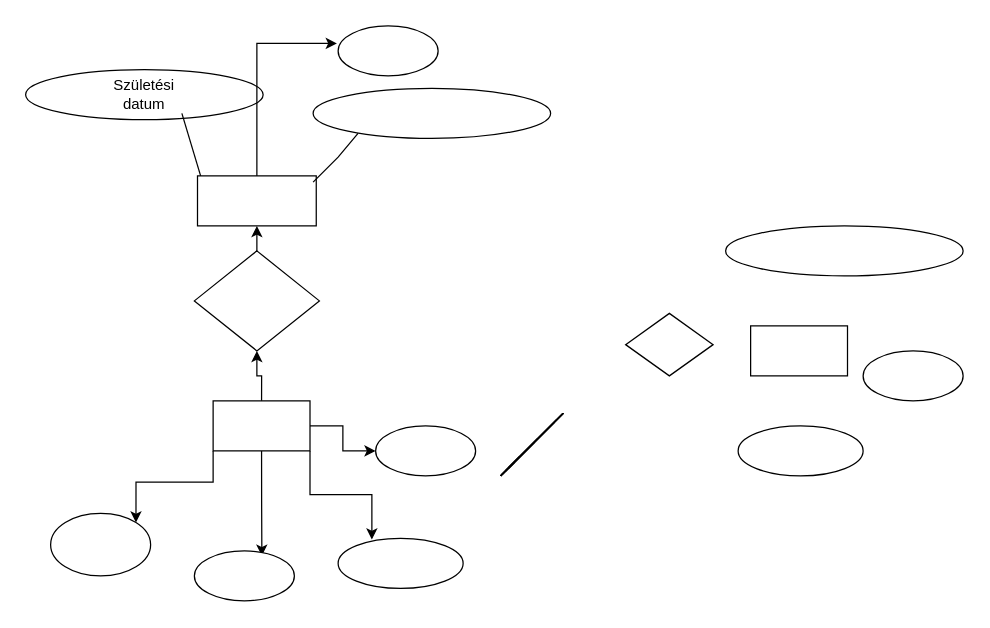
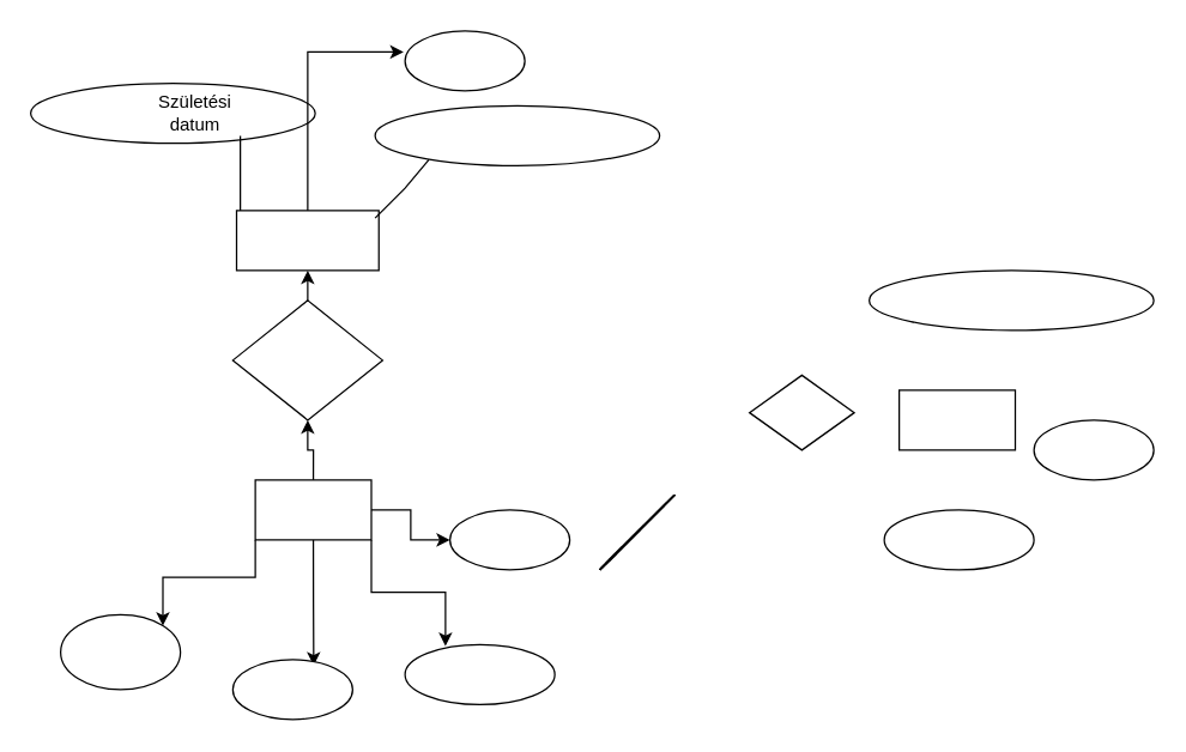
  <mxCell id="0" />
  <mxCell id="1" parent="0" />
  <mxCell id="2" value="" style="ellipse;whiteSpace=wrap;html=1;" vertex="1" parent="1"><mxGeometry x="20" y="55" width="190" height="40" as="geometry" /></mxCell>
- <mxCell id="3" value="Születési datum" style="text;html=1;strokeColor=none;fillColor=none;align=center;verticalAlign=middle;whiteSpace=wrap;rounded=0;" vertex="1" parent="1"><mxGeometry x="85" y="60" width="60" height="30" as="geometry" /></mxCell>
+ <mxCell id="3" value="Születési datum" style="text;html=1;strokeColor=none;fillColor=none;align=center;verticalAlign=middle;whiteSpace=wrap;rounded=0;" vertex="1" parent="1"><mxGeometry x="100" y="60" width="60" height="30" as="geometry" /></mxCell>
  <mxCell id="4" value="" style="ellipse;whiteSpace=wrap;html=1;" vertex="1" parent="1"><mxGeometry x="270" y="20" width="80" height="40" as="geometry" /></mxCell>
  <mxCell id="5" value="" style="ellipse;whiteSpace=wrap;html=1;" vertex="1" parent="1"><mxGeometry x="250" y="70" width="190" height="40" as="geometry" /></mxCell>
  <mxCell id="6" style="edgeStyle=orthogonalEdgeStyle;rounded=0;orthogonalLoop=1;jettySize=auto;html=1;exitX=0.5;exitY=0;exitDx=0;exitDy=0;entryX=-0.012;entryY=0.35;entryDx=0;entryDy=0;entryPerimeter=0;" edge="1" parent="1" source="7" target="4"><mxGeometry relative="1" as="geometry" /></mxCell>
  <mxCell id="7" value="" style="rounded=0;whiteSpace=wrap;html=1;" vertex="1" parent="1"><mxGeometry x="157.5" y="140" width="95" height="40" as="geometry" /></mxCell>
  <mxCell id="8" style="edgeStyle=orthogonalEdgeStyle;rounded=0;orthogonalLoop=1;jettySize=auto;html=1;exitX=0.5;exitY=0;exitDx=0;exitDy=0;entryX=0.5;entryY=1;entryDx=0;entryDy=0;" edge="1" parent="1" source="9" target="7"><mxGeometry relative="1" as="geometry" /></mxCell>
  <mxCell id="9" value="" style="rhombus;whiteSpace=wrap;html=1;" vertex="1" parent="1"><mxGeometry x="155" y="200" width="100" height="80" as="geometry" /></mxCell>
  <mxCell id="10" style="edgeStyle=orthogonalEdgeStyle;rounded=0;orthogonalLoop=1;jettySize=auto;html=1;exitX=0.5;exitY=0;exitDx=0;exitDy=0;entryX=0.5;entryY=1;entryDx=0;entryDy=0;" edge="1" parent="1" source="15" target="9"><mxGeometry relative="1" as="geometry" /></mxCell>
  <mxCell id="11" style="edgeStyle=orthogonalEdgeStyle;rounded=0;orthogonalLoop=1;jettySize=auto;html=1;exitX=0;exitY=1;exitDx=0;exitDy=0;entryX=1;entryY=0;entryDx=0;entryDy=0;" edge="1" parent="1" source="15" target="17"><mxGeometry relative="1" as="geometry" /></mxCell>
  <mxCell id="12" style="edgeStyle=orthogonalEdgeStyle;rounded=0;orthogonalLoop=1;jettySize=auto;html=1;exitX=0.5;exitY=1;exitDx=0;exitDy=0;entryX=0.675;entryY=0.1;entryDx=0;entryDy=0;entryPerimeter=0;" edge="1" parent="1" source="15" target="18"><mxGeometry relative="1" as="geometry" /></mxCell>
  <mxCell id="13" style="edgeStyle=orthogonalEdgeStyle;rounded=0;orthogonalLoop=1;jettySize=auto;html=1;exitX=1;exitY=1;exitDx=0;exitDy=0;entryX=0.27;entryY=0.025;entryDx=0;entryDy=0;entryPerimeter=0;" edge="1" parent="1" source="15" target="19"><mxGeometry relative="1" as="geometry" /></mxCell>
  <mxCell id="14" style="edgeStyle=orthogonalEdgeStyle;rounded=0;orthogonalLoop=1;jettySize=auto;html=1;exitX=1;exitY=0.5;exitDx=0;exitDy=0;" edge="1" parent="1" source="15" target="16"><mxGeometry relative="1" as="geometry" /></mxCell>
  <mxCell id="15" value="" style="rounded=0;whiteSpace=wrap;html=1;" vertex="1" parent="1"><mxGeometry x="170" y="320" width="77.5" height="40" as="geometry" /></mxCell>
  <mxCell id="16" value="" style="ellipse;whiteSpace=wrap;html=1;" vertex="1" parent="1"><mxGeometry x="300" y="340" width="80" height="40" as="geometry" /></mxCell>
  <mxCell id="17" value="" style="ellipse;whiteSpace=wrap;html=1;" vertex="1" parent="1"><mxGeometry x="40" y="410" width="80" height="50" as="geometry" /></mxCell>
  <mxCell id="18" value="" style="ellipse;whiteSpace=wrap;html=1;" vertex="1" parent="1"><mxGeometry x="155" y="440" width="80" height="40" as="geometry" /></mxCell>
  <mxCell id="19" value="" style="ellipse;whiteSpace=wrap;html=1;" vertex="1" parent="1"><mxGeometry x="270" y="430" width="100" height="40" as="geometry" /></mxCell>
  <mxCell id="20" value="" style="ellipse;whiteSpace=wrap;html=1;" vertex="1" parent="1"><mxGeometry x="580" y="180" width="190" height="40" as="geometry" /></mxCell>
  <mxCell id="21" value="" style="ellipse;whiteSpace=wrap;html=1;" vertex="1" parent="1"><mxGeometry x="690" y="280" width="80" height="40" as="geometry" /></mxCell>
  <mxCell id="22" value="" style="ellipse;whiteSpace=wrap;html=1;" vertex="1" parent="1"><mxGeometry x="590" y="340" width="100" height="40" as="geometry" /></mxCell>
  <mxCell id="23" value="" style="rhombus;whiteSpace=wrap;html=1;" vertex="1" parent="1"><mxGeometry x="500" y="250" width="70" height="50" as="geometry" /></mxCell>
  <mxCell id="24" value="" style="rounded=0;whiteSpace=wrap;html=1;" vertex="1" parent="1"><mxGeometry x="600" y="260" width="77.5" height="40" as="geometry" /></mxCell>
  <mxCell id="25" value="" style="endArrow=none;html=1;rounded=0;entryX=1;entryY=1;entryDx=0;entryDy=0;" edge="1" parent="1" target="3"><mxGeometry width="50" height="50" relative="1" as="geometry"><mxPoint x="160" y="140" as="sourcePoint" /><mxPoint x="210" y="90" as="targetPoint" /></mxGeometry></mxCell>
  <mxCell id="26" value="" style="endArrow=none;html=1;rounded=0;entryX=0.189;entryY=0.9;entryDx=0;entryDy=0;entryPerimeter=0;" edge="1" parent="1" target="5"><mxGeometry width="50" height="50" relative="1" as="geometry"><mxPoint x="250" y="145" as="sourcePoint" /><mxPoint x="290" y="125" as="targetPoint" /><Array as="points"><mxPoint x="270" y="125" /></Array></mxGeometry></mxCell>
  <mxCell id="27" value="" style="endArrow=none;html=1;rounded=0;" edge="1" parent="1"><mxGeometry width="50" height="50" relative="1" as="geometry"><mxPoint x="400" y="380" as="sourcePoint" /><mxPoint x="450" y="330" as="targetPoint" /></mxGeometry></mxCell>
  <mxCell id="28" value="" style="endArrow=none;html=1;rounded=0;" edge="1" parent="1"><mxGeometry width="50" height="50" relative="1" as="geometry"><mxPoint x="400" y="380" as="sourcePoint" /><mxPoint x="450" y="330" as="targetPoint" /></mxGeometry></mxCell>
  <mxCell id="29" value="" style="endArrow=none;html=1;rounded=0;" edge="1" parent="1"><mxGeometry width="50" height="50" relative="1" as="geometry"><mxPoint x="400" y="380" as="sourcePoint" /><mxPoint x="450" y="330" as="targetPoint" /></mxGeometry></mxCell>
  <mxCell id="30" value="" style="endArrow=none;html=1;rounded=0;" edge="1" parent="1"><mxGeometry width="50" height="50" relative="1" as="geometry"><mxPoint x="400" y="380" as="sourcePoint" /><mxPoint x="450" y="330" as="targetPoint" /></mxGeometry></mxCell>
  <mxCell id="31" value="" style="endArrow=none;html=1;rounded=0;" edge="1" parent="1"><mxGeometry width="50" height="50" relative="1" as="geometry"><mxPoint x="400" y="380" as="sourcePoint" /><mxPoint x="450" y="330" as="targetPoint" /></mxGeometry></mxCell>
  <mxCell id="32" value="" style="endArrow=none;html=1;rounded=0;" edge="1" parent="1"><mxGeometry width="50" height="50" relative="1" as="geometry"><mxPoint x="400" y="380" as="sourcePoint" /><mxPoint x="450" y="330" as="targetPoint" /></mxGeometry></mxCell>
  <mxCell id="33" value="" style="endArrow=none;html=1;rounded=0;" edge="1" parent="1"><mxGeometry width="50" height="50" relative="1" as="geometry"><mxPoint x="400" y="380" as="sourcePoint" /><mxPoint x="450" y="330" as="targetPoint" /></mxGeometry></mxCell>
  <mxCell id="34" value="" style="endArrow=none;html=1;rounded=0;" edge="1" parent="1"><mxGeometry width="50" height="50" relative="1" as="geometry"><mxPoint x="400" y="380" as="sourcePoint" /><mxPoint x="450" y="330" as="targetPoint" /></mxGeometry></mxCell>
  <mxCell id="35" value="" style="endArrow=none;html=1;rounded=0;" edge="1" parent="1"><mxGeometry width="50" height="50" relative="1" as="geometry"><mxPoint x="400" y="380" as="sourcePoint" /><mxPoint x="450" y="330" as="targetPoint" /></mxGeometry></mxCell>
  <mxCell id="36" value="" style="endArrow=none;html=1;rounded=0;" edge="1" parent="1"><mxGeometry width="50" height="50" relative="1" as="geometry"><mxPoint x="400" y="380" as="sourcePoint" /><mxPoint x="450" y="330" as="targetPoint" /></mxGeometry></mxCell>
  <mxCell id="37" value="" style="endArrow=none;html=1;rounded=0;" edge="1" parent="1"><mxGeometry width="50" height="50" relative="1" as="geometry"><mxPoint x="400" y="380" as="sourcePoint" /><mxPoint x="450" y="330" as="targetPoint" /></mxGeometry></mxCell>
  <mxCell id="38" value="" style="endArrow=none;html=1;rounded=0;" edge="1" parent="1"><mxGeometry width="50" height="50" relative="1" as="geometry"><mxPoint x="400" y="380" as="sourcePoint" /><mxPoint x="450" y="330" as="targetPoint" /></mxGeometry></mxCell>
